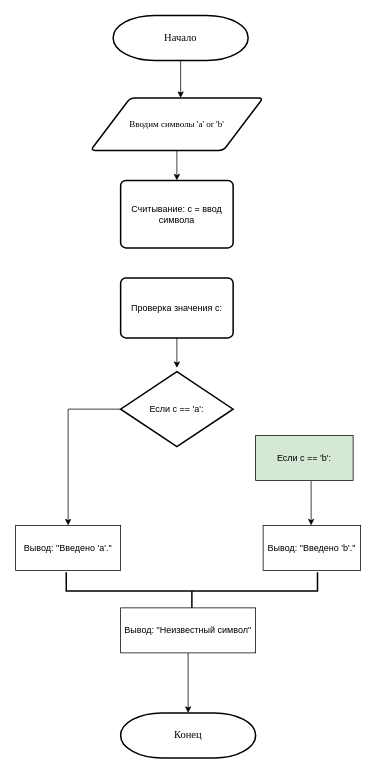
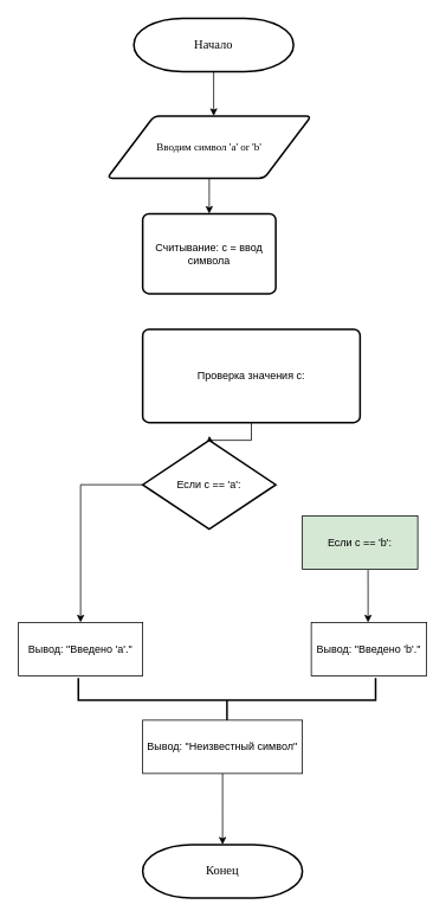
  <mxCell id="0" />
  <mxCell id="1" parent="0" />
  <mxCell id="2" style="edgeStyle=orthogonalEdgeStyle;rounded=0;orthogonalLoop=1;jettySize=auto;html=1;" parent="1" source="3" edge="1"><mxGeometry relative="1" as="geometry"><mxPoint x="240" y="130" as="targetPoint" /></mxGeometry></mxCell>
  <mxCell id="3" value="&lt;font style=&quot;font-size: 14px;&quot;&gt;Начало&lt;/font&gt;" style="strokeWidth=2;html=1;shape=mxgraph.flowchart.terminator;whiteSpace=wrap;fontFamily=Times New Roman;" parent="1" vertex="1"><mxGeometry x="150" y="20" width="180" height="60" as="geometry" /></mxCell>
  <mxCell id="4" style="edgeStyle=orthogonalEdgeStyle;rounded=0;orthogonalLoop=1;jettySize=auto;html=1;" parent="1" source="5" edge="1"><mxGeometry relative="1" as="geometry"><mxPoint x="235" y="240" as="targetPoint" /></mxGeometry></mxCell>
- <mxCell id="5" value="Вводим символы 'a' or 'b'" style="shape=parallelogram;html=1;strokeWidth=2;perimeter=parallelogramPerimeter;whiteSpace=wrap;rounded=1;arcSize=12;size=0.23;fontFamily=Times New Roman;" parent="1" vertex="1"><mxGeometry x="120" y="130" width="230" height="70" as="geometry" /></mxCell>
+ <mxCell id="5" value="Вводим символ 'a' or 'b'" style="shape=parallelogram;html=1;strokeWidth=2;perimeter=parallelogramPerimeter;whiteSpace=wrap;rounded=1;arcSize=12;size=0.23;fontFamily=Times New Roman;" parent="1" vertex="1"><mxGeometry x="120" y="130" width="230" height="70" as="geometry" /></mxCell>
  <mxCell id="6" value="Считывание: c = ввод символа" style="rounded=1;whiteSpace=wrap;html=1;absoluteArcSize=1;arcSize=14;strokeWidth=2;" parent="1" vertex="1"><mxGeometry x="160" y="240" width="150" height="90" as="geometry" /></mxCell>
  <mxCell id="7" style="edgeStyle=orthogonalEdgeStyle;rounded=0;orthogonalLoop=1;jettySize=auto;html=1;" parent="1" source="8" edge="1"><mxGeometry relative="1" as="geometry"><mxPoint x="235" y="490" as="targetPoint" /></mxGeometry></mxCell>
- <mxCell id="8" value="Проверка значения c:" style="rounded=1;whiteSpace=wrap;html=1;absoluteArcSize=1;arcSize=14;strokeWidth=2;" parent="1" vertex="1"><mxGeometry x="160" y="370" width="150" height="80" as="geometry" /></mxCell>
+ <mxCell id="8" value="Проверка значения c:" style="rounded=1;whiteSpace=wrap;html=1;absoluteArcSize=1;arcSize=14;strokeWidth=2;" parent="1" vertex="1"><mxGeometry x="160" y="370" width="245" height="105" as="geometry" /></mxCell>
  <mxCell id="9" style="edgeStyle=orthogonalEdgeStyle;rounded=0;orthogonalLoop=1;jettySize=auto;html=1;entryX=0.5;entryY=0;entryDx=0;entryDy=0;" parent="1" source="10" edge="1" target="11"><mxGeometry relative="1" as="geometry"><mxPoint x="60" y="545" as="targetPoint" /><Array as="points"><mxPoint x="90" y="545" /></Array></mxGeometry></mxCell>
  <mxCell id="10" value="Если c == 'a':" style="strokeWidth=2;html=1;shape=mxgraph.flowchart.decision;whiteSpace=wrap;" parent="1" vertex="1"><mxGeometry x="160" y="495" width="150" height="100" as="geometry" /></mxCell>
  <mxCell id="11" value="Вывод: &quot;Введено 'a'.&quot;" style="rounded=0;whiteSpace=wrap;html=1;" vertex="1" parent="1"><mxGeometry x="20" y="700" width="140" height="60" as="geometry" /></mxCell>
  <mxCell id="12" style="edgeStyle=orthogonalEdgeStyle;rounded=0;orthogonalLoop=1;jettySize=auto;html=1;exitX=0.569;exitY=1.017;exitDx=0;exitDy=0;exitPerimeter=0;" edge="1" parent="1" source="13"><mxGeometry relative="1" as="geometry"><mxPoint x="414" y="700" as="targetPoint" /></mxGeometry></mxCell>
  <mxCell id="13" value="Если c == 'b':" style="rounded=0;whiteSpace=wrap;html=1;fillColor=#d5e8d4;" vertex="1" parent="1"><mxGeometry x="340" y="580" width="130" height="60" as="geometry" /></mxCell>
  <mxCell id="14" value="Вывод: &quot;Введено 'b'.&quot;" style="rounded=0;whiteSpace=wrap;html=1;" vertex="1" parent="1"><mxGeometry x="350" y="700" width="130" height="60" as="geometry" /></mxCell>
  <mxCell id="15" value="" style="strokeWidth=2;html=1;shape=mxgraph.flowchart.annotation_2;align=left;labelPosition=right;pointerEvents=1;rotation=-90;" vertex="1" parent="1"><mxGeometry x="230" y="620" width="50" height="335" as="geometry" /></mxCell>
  <mxCell id="16" style="edgeStyle=orthogonalEdgeStyle;rounded=0;orthogonalLoop=1;jettySize=auto;html=1;" edge="1" parent="1" source="17"><mxGeometry relative="1" as="geometry"><mxPoint x="250" y="950" as="targetPoint" /></mxGeometry></mxCell>
  <mxCell id="17" value="Вывод: &quot;Неизвестный символ&quot;" style="rounded=0;whiteSpace=wrap;html=1;" vertex="1" parent="1"><mxGeometry x="160" y="810" width="180" height="60" as="geometry" /></mxCell>
  <mxCell id="18" value="&lt;font style=&quot;font-size: 14px;&quot;&gt;Конец&lt;/font&gt;" style="strokeWidth=2;html=1;shape=mxgraph.flowchart.terminator;whiteSpace=wrap;fontFamily=Times New Roman;" vertex="1" parent="1"><mxGeometry x="160" y="950" width="180" height="60" as="geometry" /></mxCell>
